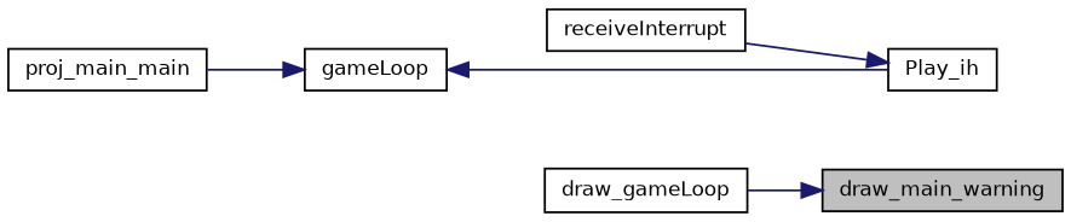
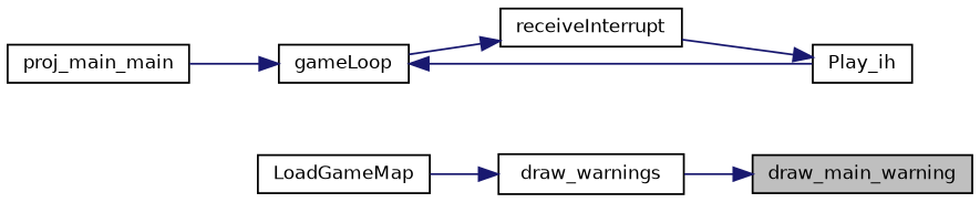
  digraph {
    rankdir=RL
    node [color=black fillcolor=white fontname=Helvetica fontsize=10 shape=record style=filled]
    edge [color=midnightblue dir=back fontname=Helvetica fontsize=10 labelfontname=Helvetica labelfontsize=10 style=solid]
    n1 [fillcolor=grey75 fontcolor=black height=0.2 label=draw_main_warning width=0.4]
-   n2 [height=0.2 label=draw_gameLoop width=0.4]
+   n2 [height=0.2 label=draw_warnings width=0.4]
+   n3 [height=0.2 label=LoadGameMap width=0.4]
    n4 [height=0.2 label=Play_ih width=0.4]
    n5 [height=0.2 label=receiveInterrupt width=0.4]
    n6 [height=0.2 label=gameLoop width=0.4]
    n7 [height=0.2 label=proj_main_main width=0.4]
    n1 -> n2
+   n2 -> n3
    n4 -> n5
+   n5 -> n6
    n6 -> n4
    n6 -> n7
  }
